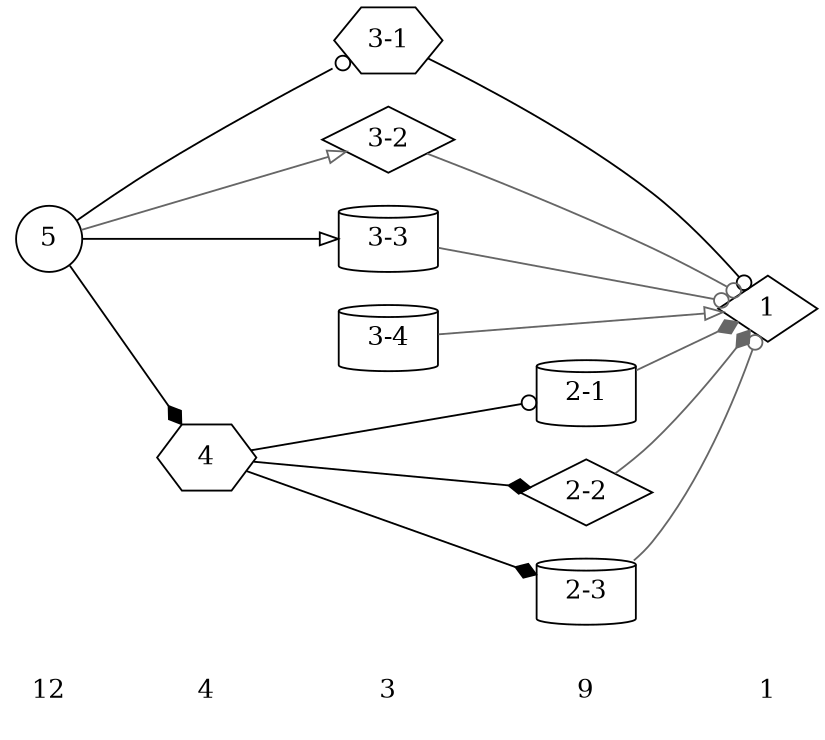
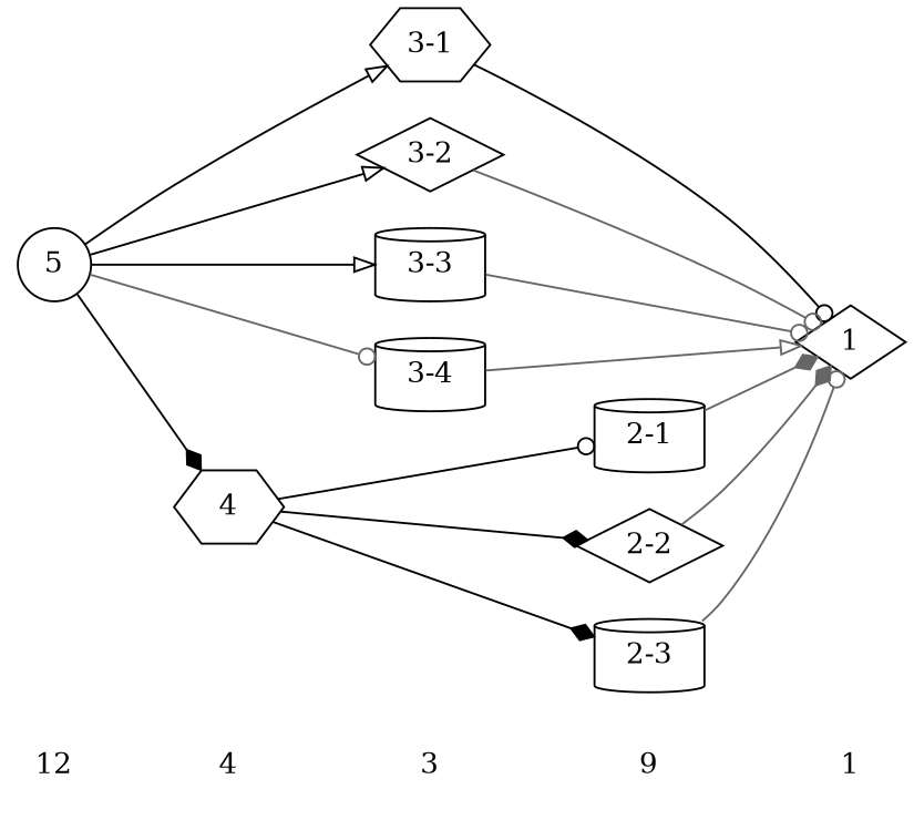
  digraph {
    rankdir=LR
    node [shape=cylinder]
    edge [arrowhead=odot color=black]
    n1 [color=white label=1 shape=circle]
    n2 [label=1 shape=diamond]
    n3 [color=white label=9]
    n4 [label="2-1"]
    n5 [label="2-2" shape=diamond]
    n6 [label="2-3"]
    n7 [color=white label=3]
    n8 [label="3-1" shape=hexagon]
    n9 [label="3-2" shape=diamond]
    n10 [label="3-3"]
    n11 [label="3-4"]
    n12 [color=white label=4 shape=diamond]
    n13 [label=4 shape=hexagon]
    n14 [color=white label=12 shape=circle]
    n15 [label=5 shape=circle]
    subgraph sub_1 {
      rank=same
      n1
      n2
    }
    subgraph sub_2 {
      rank=same
      n3
      n4
      n5
      n6
    }
    subgraph sub_3 {
      rank=same
      n7
      n8
      n9
      n10
      n11
    }
    subgraph sub_4 {
      rank=same
      n12
      n13
    }
    subgraph sub_5 {
      rank=same
      n14
      n15
    }
    n3 -> n1 [arrowhead=none color=white]
    n4 -> n2 [arrowhead=diamond color=gray40]
    n5 -> n2 [arrowhead=diamond color=gray40]
    n6 -> n2 [color=gray40]
    n7 -> n3 [arrowhead=none color=white]
    n8 -> n2
    n9 -> n2 [color=gray40]
    n10 -> n2 [color=gray40]
    n11 -> n2 [arrowhead=onormal color=gray40]
    n12 -> n7 [arrowhead=none color=white]
    n13 -> n4
    n13 -> n5 [arrowhead=diamond]
    n13 -> n6 [arrowhead=diamond]
    n14 -> n12 [arrowhead=none color=white]
-   n15 -> n8
-   n15 -> n9 [arrowhead=onormal color=gray40]
+   n15 -> n8 [arrowhead=onormal]
+   n15 -> n9 [arrowhead=onormal]
    n15 -> n10 [arrowhead=onormal]
+   n15 -> n11 [color=gray40]
    n15 -> n13 [arrowhead=diamond]
  }
